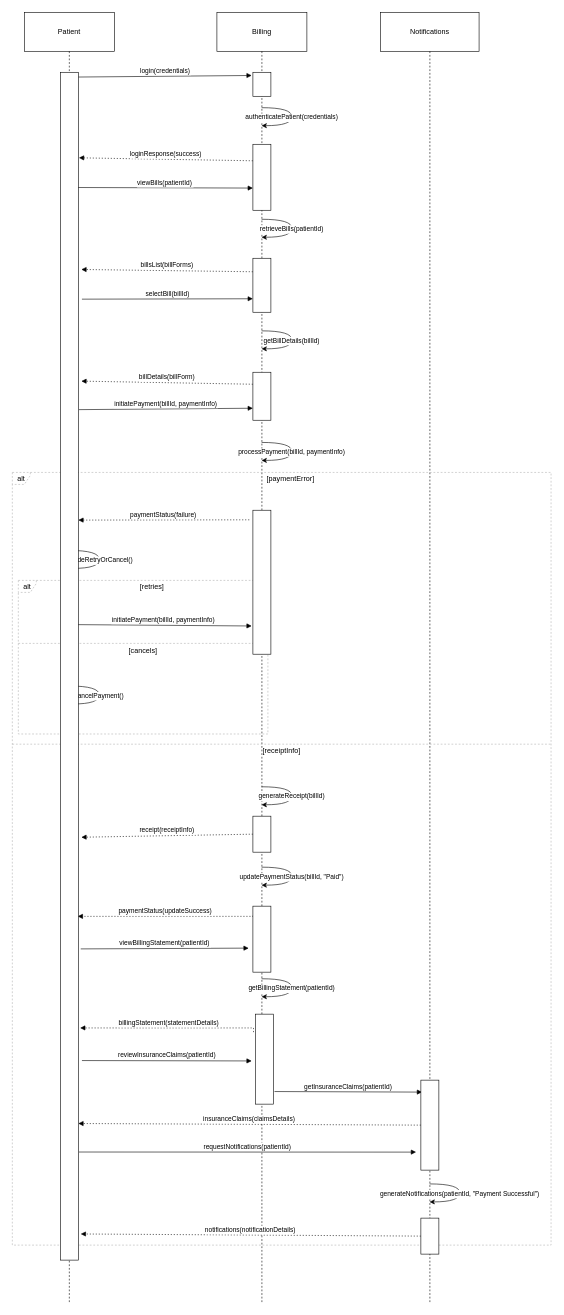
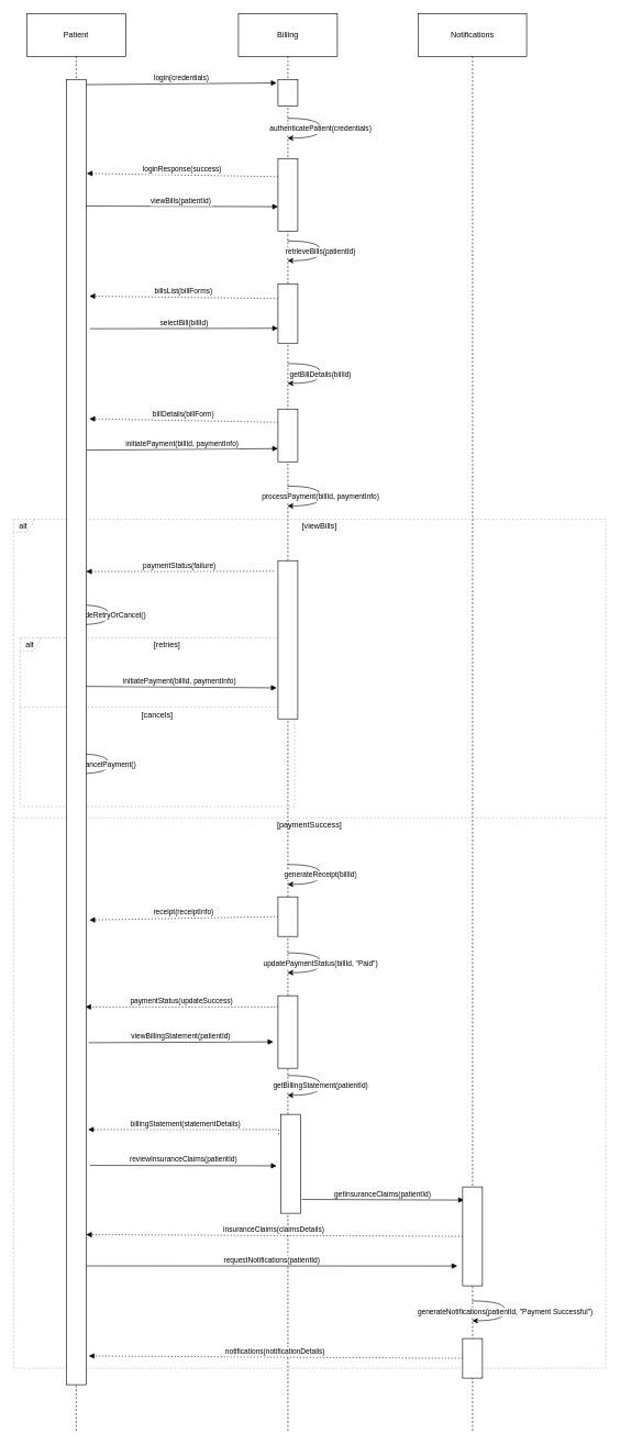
  <mxCell id="0" />
  <mxCell id="1" parent="0" />
  <mxCell id="2" value="Patient" style="shape=umlLifeline;perimeter=lifelinePerimeter;whiteSpace=wrap;container=1;dropTarget=0;collapsible=0;recursiveResize=0;outlineConnect=0;portConstraint=eastwest;newEdgeStyle={&quot;edgeStyle&quot;:&quot;elbowEdgeStyle&quot;,&quot;elbow&quot;:&quot;vertical&quot;,&quot;curved&quot;:0,&quot;rounded&quot;:0};size=65;" vertex="1" parent="1"><mxGeometry x="40" y="20" width="150" height="2150" as="geometry" /></mxCell>
  <mxCell id="3" value="Billing" style="shape=umlLifeline;perimeter=lifelinePerimeter;whiteSpace=wrap;container=1;dropTarget=0;collapsible=0;recursiveResize=0;outlineConnect=0;portConstraint=eastwest;newEdgeStyle={&quot;edgeStyle&quot;:&quot;elbowEdgeStyle&quot;,&quot;elbow&quot;:&quot;vertical&quot;,&quot;curved&quot;:0,&quot;rounded&quot;:0};size=65;" vertex="1" parent="1"><mxGeometry x="361" y="20" width="150" height="2150" as="geometry" /></mxCell>
  <mxCell id="4" value="Notifications" style="shape=umlLifeline;perimeter=lifelinePerimeter;whiteSpace=wrap;container=1;dropTarget=0;collapsible=0;recursiveResize=0;outlineConnect=0;portConstraint=eastwest;newEdgeStyle={&quot;edgeStyle&quot;:&quot;elbowEdgeStyle&quot;,&quot;elbow&quot;:&quot;vertical&quot;,&quot;curved&quot;:0,&quot;rounded&quot;:0};size=65;" vertex="1" parent="1"><mxGeometry x="634" y="20" width="164" height="2150" as="geometry" /></mxCell>
  <mxCell id="5" value="alt" style="shape=umlFrame;dashed=1;pointerEvents=0;dropTarget=0;strokeColor=#B3B3B3;height=20;width=30" vertex="1" parent="1"><mxGeometry x="30" y="967" width="416" height="256" as="geometry" /></mxCell>
  <mxCell id="6" value="[retries]" style="text;strokeColor=none;fillColor=none;align=center;verticalAlign=middle;whiteSpace=wrap;" vertex="1" parent="5"><mxGeometry x="30" width="386" height="20" as="geometry" /></mxCell>
  <mxCell id="7" value="[cancels]" style="shape=line;dashed=1;whiteSpace=wrap;verticalAlign=top;labelPosition=center;verticalLabelPosition=middle;align=center;strokeColor=#B3B3B3;" vertex="1" parent="5"><mxGeometry y="103" width="416" height="4" as="geometry" /></mxCell>
  <mxCell id="8" value="alt" style="shape=umlFrame;dashed=1;pointerEvents=0;dropTarget=0;strokeColor=#B3B3B3;height=20;width=30" vertex="1" parent="1"><mxGeometry x="20" y="787" width="898" height="1288" as="geometry" /></mxCell>
- <mxCell id="9" value="[paymentError]" style="text;strokeColor=none;fillColor=none;align=center;verticalAlign=middle;whiteSpace=wrap;" vertex="1" parent="8"><mxGeometry x="30" width="868" height="20" as="geometry" /></mxCell>
- <mxCell id="10" value="[receiptInfo]" style="shape=line;dashed=1;whiteSpace=wrap;verticalAlign=top;labelPosition=center;verticalLabelPosition=middle;align=center;strokeColor=#B3B3B3;" vertex="1" parent="8"><mxGeometry y="451" width="898" height="4" as="geometry" /></mxCell>
+ <mxCell id="9" value="[viewBills]" style="text;strokeColor=none;fillColor=none;align=center;verticalAlign=middle;whiteSpace=wrap;" vertex="1" parent="8"><mxGeometry x="30" width="868" height="20" as="geometry" /></mxCell>
+ <mxCell id="10" value="[paymentSuccess]" style="shape=line;dashed=1;whiteSpace=wrap;verticalAlign=top;labelPosition=center;verticalLabelPosition=middle;align=center;strokeColor=#B3B3B3;" vertex="1" parent="8"><mxGeometry y="451" width="898" height="4" as="geometry" /></mxCell>
  <mxCell id="11" value="login(credentials)" style="verticalAlign=bottom;endArrow=block;elbow=vertical;rounded=0;exitX=1;exitY=0.004;exitDx=0;exitDy=0;exitPerimeter=0;entryX=-0.067;entryY=0.133;entryDx=0;entryDy=0;entryPerimeter=0;" edge="1" parent="1" source="39" target="40"><mxGeometry relative="1" as="geometry" /></mxCell>
  <mxCell id="12" value="authenticatePatient(credentials)" style="curved=1;rounded=0;" edge="1" parent="1" source="3" target="3"><mxGeometry relative="1" as="geometry"><Array as="points"><mxPoint x="486" y="179" /><mxPoint x="486" y="209" /></Array></mxGeometry></mxCell>
  <mxCell id="13" value="loginResponse(success)" style="verticalAlign=bottom;endArrow=block;elbow=vertical;rounded=0;dashed=1;dashPattern=2 3;entryX=1.033;entryY=0.072;entryDx=0;entryDy=0;entryPerimeter=0;exitX=0;exitY=0.25;exitDx=0;exitDy=0;" edge="1" parent="1" source="41" target="39"><mxGeometry relative="1" as="geometry" /></mxCell>
  <mxCell id="14" value="viewBills(patientId)" style="verticalAlign=bottom;endArrow=block;edgeStyle=elbowEdgeStyle;elbow=vertical;curved=0;rounded=0;exitX=0.967;exitY=0.097;exitDx=0;exitDy=0;exitPerimeter=0;entryX=0;entryY=0.664;entryDx=0;entryDy=0;entryPerimeter=0;" edge="1" parent="1" source="39" target="41"><mxGeometry relative="1" as="geometry"><Array as="points"><mxPoint x="286" y="313" /></Array></mxGeometry></mxCell>
  <mxCell id="15" value="retrieveBills(patientId)" style="curved=1;rounded=0;" edge="1" parent="1" source="3" target="3"><mxGeometry relative="1" as="geometry"><Array as="points"><mxPoint x="486" y="365" /><mxPoint x="486" y="395" /></Array></mxGeometry></mxCell>
  <mxCell id="16" value="billsList(billForms)" style="verticalAlign=bottom;endArrow=block;elbow=vertical;rounded=0;dashed=1;dashPattern=2 3;entryX=1.167;entryY=0.166;entryDx=0;entryDy=0;entryPerimeter=0;exitX=0;exitY=0.25;exitDx=0;exitDy=0;" edge="1" parent="1" source="42" target="39"><mxGeometry relative="1" as="geometry" /></mxCell>
  <mxCell id="17" value="selectBill(billId)" style="verticalAlign=bottom;endArrow=block;elbow=vertical;rounded=0;exitX=1.2;exitY=0.191;exitDx=0;exitDy=0;exitPerimeter=0;entryX=0;entryY=0.75;entryDx=0;entryDy=0;" edge="1" parent="1" source="39" target="42"><mxGeometry relative="1" as="geometry" /></mxCell>
  <mxCell id="18" value="getBillDetails(billId)" style="curved=1;rounded=0;" edge="1" parent="1" source="3" target="3"><mxGeometry relative="1" as="geometry"><Array as="points"><mxPoint x="486" y="551" /><mxPoint x="486" y="581" /></Array></mxGeometry></mxCell>
  <mxCell id="19" value="billDetails(billForm)" style="verticalAlign=bottom;endArrow=block;elbow=vertical;rounded=0;dashed=1;dashPattern=2 3;entryX=1.167;entryY=0.26;entryDx=0;entryDy=0;entryPerimeter=0;exitX=0;exitY=0.25;exitDx=0;exitDy=0;" edge="1" parent="1" source="43" target="39"><mxGeometry relative="1" as="geometry" /></mxCell>
  <mxCell id="20" value="initiatePayment(billId, paymentInfo)" style="verticalAlign=bottom;endArrow=block;elbow=vertical;rounded=0;exitX=1.033;exitY=0.284;exitDx=0;exitDy=0;exitPerimeter=0;entryX=0;entryY=0.75;entryDx=0;entryDy=0;" edge="1" parent="1" source="39" target="43"><mxGeometry relative="1" as="geometry" /></mxCell>
  <mxCell id="21" value="processPayment(billId, paymentInfo)" style="curved=1;rounded=0;" edge="1" parent="1" source="3" target="3"><mxGeometry relative="1" as="geometry"><Array as="points"><mxPoint x="486" y="737" /><mxPoint x="486" y="767" /></Array></mxGeometry></mxCell>
  <mxCell id="22" value="paymentStatus(failure)" style="verticalAlign=bottom;endArrow=block;elbow=vertical;rounded=0;dashed=1;dashPattern=2 3;entryX=1;entryY=0.377;entryDx=0;entryDy=0;entryPerimeter=0;" edge="1" parent="1" target="39"><mxGeometry relative="1" as="geometry"><mxPoint x="415" y="866" as="sourcePoint" /></mxGeometry></mxCell>
  <mxCell id="23" value="decideRetryOrCancel()" style="curved=1;rounded=0;" edge="1" parent="1" source="2" target="2"><mxGeometry relative="1" as="geometry"><Array as="points"><mxPoint x="165" y="917" /><mxPoint x="165" y="947" /></Array></mxGeometry></mxCell>
  <mxCell id="24" value="initiatePayment(billId, paymentInfo)" style="verticalAlign=bottom;endArrow=block;elbow=vertical;rounded=0;exitX=0.833;exitY=0.465;exitDx=0;exitDy=0;exitPerimeter=0;entryX=-0.067;entryY=0.804;entryDx=0;entryDy=0;entryPerimeter=0;" edge="1" parent="1" source="39" target="44"><mxGeometry relative="1" as="geometry" /></mxCell>
  <mxCell id="25" value="cancelPayment()" style="curved=1;rounded=0;" edge="1" parent="1" source="2" target="2"><mxGeometry relative="1" as="geometry"><Array as="points"><mxPoint x="165" y="1143" /><mxPoint x="165" y="1173" /></Array></mxGeometry></mxCell>
  <mxCell id="26" value="generateReceipt(billId)" style="curved=1;rounded=0;" edge="1" parent="1" source="3" target="3"><mxGeometry relative="1" as="geometry"><Array as="points"><mxPoint x="486" y="1311" /><mxPoint x="486" y="1341" /></Array></mxGeometry></mxCell>
  <mxCell id="27" value="receipt(receiptInfo)" style="verticalAlign=bottom;endArrow=block;elbow=vertical;rounded=0;dashed=1;dashPattern=2 3;entryX=1.167;entryY=0.644;entryDx=0;entryDy=0;entryPerimeter=0;exitX=0;exitY=0.5;exitDx=0;exitDy=0;" edge="1" parent="1" source="45" target="39"><mxGeometry relative="1" as="geometry" /></mxCell>
  <mxCell id="28" value="updatePaymentStatus(billId, &quot;Paid&quot;)" style="curved=1;rounded=0;" edge="1" parent="1" source="3" target="3"><mxGeometry relative="1" as="geometry"><Array as="points"><mxPoint x="486" y="1445" /><mxPoint x="486" y="1475" /></Array></mxGeometry></mxCell>
  <mxCell id="29" value="paymentStatus(updateSuccess)" style="verticalAlign=bottom;endArrow=block;edgeStyle=elbowEdgeStyle;elbow=vertical;curved=0;rounded=0;dashed=1;dashPattern=2 3;entryX=0.967;entryY=0.711;entryDx=0;entryDy=0;entryPerimeter=0;exitX=0;exitY=0.145;exitDx=0;exitDy=0;exitPerimeter=0;" edge="1" parent="1" source="46" target="39"><mxGeometry relative="1" as="geometry"><Array as="points"><mxPoint x="286" y="1527" /></Array></mxGeometry></mxCell>
  <mxCell id="30" value="viewBillingStatement(patientId)" style="verticalAlign=bottom;endArrow=block;elbow=vertical;rounded=0;exitX=1.133;exitY=0.738;exitDx=0;exitDy=0;exitPerimeter=0;entryX=-0.233;entryY=0.636;entryDx=0;entryDy=0;entryPerimeter=0;" edge="1" parent="1" source="39" target="46"><mxGeometry relative="1" as="geometry" /></mxCell>
  <mxCell id="31" value="getBillingStatement(patientId)" style="curved=1;rounded=0;" edge="1" parent="1" source="3" target="3"><mxGeometry relative="1" as="geometry"><Array as="points"><mxPoint x="486" y="1631" /><mxPoint x="486" y="1661" /></Array></mxGeometry></mxCell>
  <mxCell id="32" value="billingStatement(statementDetails)" style="verticalAlign=bottom;endArrow=block;edgeStyle=elbowEdgeStyle;elbow=vertical;curved=0;rounded=0;dashed=1;dashPattern=2 3;entryX=1.1;entryY=0.805;entryDx=0;entryDy=0;entryPerimeter=0;exitX=-0.1;exitY=0.2;exitDx=0;exitDy=0;exitPerimeter=0;" edge="1" parent="1" source="47" target="39"><mxGeometry relative="1" as="geometry"><Array as="points"><mxPoint x="286" y="1713" /></Array></mxGeometry></mxCell>
  <mxCell id="33" value="reviewInsuranceClaims(patientId)" style="verticalAlign=bottom;endArrow=block;elbow=vertical;rounded=0;exitX=1.2;exitY=0.832;exitDx=0;exitDy=0;exitPerimeter=0;entryX=-0.2;entryY=0.52;entryDx=0;entryDy=0;entryPerimeter=0;" edge="1" parent="1" source="39" target="47"><mxGeometry relative="1" as="geometry"><mxPoint x="395" y="1770" as="targetPoint" /></mxGeometry></mxCell>
  <mxCell id="34" value="getInsuranceClaims(patientId)" style="verticalAlign=bottom;endArrow=block;elbow=vertical;rounded=0;exitX=1.067;exitY=0.86;exitDx=0;exitDy=0;exitPerimeter=0;entryX=0.067;entryY=0.133;entryDx=0;entryDy=0;entryPerimeter=0;" edge="1" parent="1" source="47" target="48"><mxGeometry relative="1" as="geometry" /></mxCell>
  <mxCell id="35" value="insuranceClaims(claimsDetails)" style="verticalAlign=bottom;endArrow=block;elbow=vertical;rounded=0;dashed=1;dashPattern=2 3;entryX=1;entryY=0.885;entryDx=0;entryDy=0;entryPerimeter=0;exitX=0;exitY=0.5;exitDx=0;exitDy=0;" edge="1" parent="1" source="48" target="39"><mxGeometry relative="1" as="geometry" /></mxCell>
  <mxCell id="36" value="requestNotifications(patientId)" style="verticalAlign=bottom;endArrow=block;elbow=vertical;rounded=0;exitX=1.033;exitY=0.909;exitDx=0;exitDy=0;exitPerimeter=0;entryX=-0.267;entryY=0.8;entryDx=0;entryDy=0;entryPerimeter=0;" edge="1" parent="1" source="39" target="48"><mxGeometry relative="1" as="geometry" /></mxCell>
  <mxCell id="37" value="generateNotifications(patientId, &quot;Payment Successful&quot;)" style="curved=1;rounded=0;" edge="1" parent="1" source="4" target="4"><mxGeometry relative="1" as="geometry"><Array as="points"><mxPoint x="766" y="1973" /><mxPoint x="766" y="2003" /></Array></mxGeometry></mxCell>
  <mxCell id="38" value="notifications(notificationDetails)" style="verticalAlign=bottom;endArrow=block;elbow=vertical;rounded=0;dashed=1;dashPattern=2 3;entryX=1.133;entryY=0.978;entryDx=0;entryDy=0;entryPerimeter=0;exitX=0;exitY=0.5;exitDx=0;exitDy=0;" edge="1" parent="1" source="49" target="39"><mxGeometry relative="1" as="geometry" /></mxCell>
  <mxCell id="39" value="" style="rounded=0;whiteSpace=wrap;html=1;" vertex="1" parent="1"><mxGeometry x="100" y="120" width="30" height="1980" as="geometry" /></mxCell>
  <mxCell id="40" value="" style="rounded=0;whiteSpace=wrap;html=1;" vertex="1" parent="1"><mxGeometry x="421" y="120" width="30" height="40" as="geometry" /></mxCell>
  <mxCell id="41" value="" style="rounded=0;whiteSpace=wrap;html=1;" vertex="1" parent="1"><mxGeometry x="421" y="240" width="30" height="110" as="geometry" /></mxCell>
  <mxCell id="42" value="" style="rounded=0;whiteSpace=wrap;html=1;" vertex="1" parent="1"><mxGeometry x="421" y="430" width="30" height="90" as="geometry" /></mxCell>
  <mxCell id="43" value="" style="rounded=0;whiteSpace=wrap;html=1;" vertex="1" parent="1"><mxGeometry x="421" y="620" width="30" height="80" as="geometry" /></mxCell>
  <mxCell id="44" value="" style="rounded=0;whiteSpace=wrap;html=1;" vertex="1" parent="1"><mxGeometry x="421" y="850" width="30" height="240" as="geometry" /></mxCell>
  <mxCell id="45" value="" style="rounded=0;whiteSpace=wrap;html=1;" vertex="1" parent="1"><mxGeometry x="421" y="1360" width="30" height="60" as="geometry" /></mxCell>
  <mxCell id="46" value="" style="rounded=0;whiteSpace=wrap;html=1;" vertex="1" parent="1"><mxGeometry x="421" y="1510" width="30" height="110" as="geometry" /></mxCell>
  <mxCell id="47" value="" style="rounded=0;whiteSpace=wrap;html=1;" vertex="1" parent="1"><mxGeometry x="425" y="1690" width="30" height="150" as="geometry" /></mxCell>
  <mxCell id="48" value="" style="rounded=0;whiteSpace=wrap;html=1;" vertex="1" parent="1"><mxGeometry x="701" y="1800" width="30" height="150" as="geometry" /></mxCell>
  <mxCell id="49" value="" style="rounded=0;whiteSpace=wrap;html=1;" vertex="1" parent="1"><mxGeometry x="701" y="2030" width="30" height="60" as="geometry" /></mxCell>
